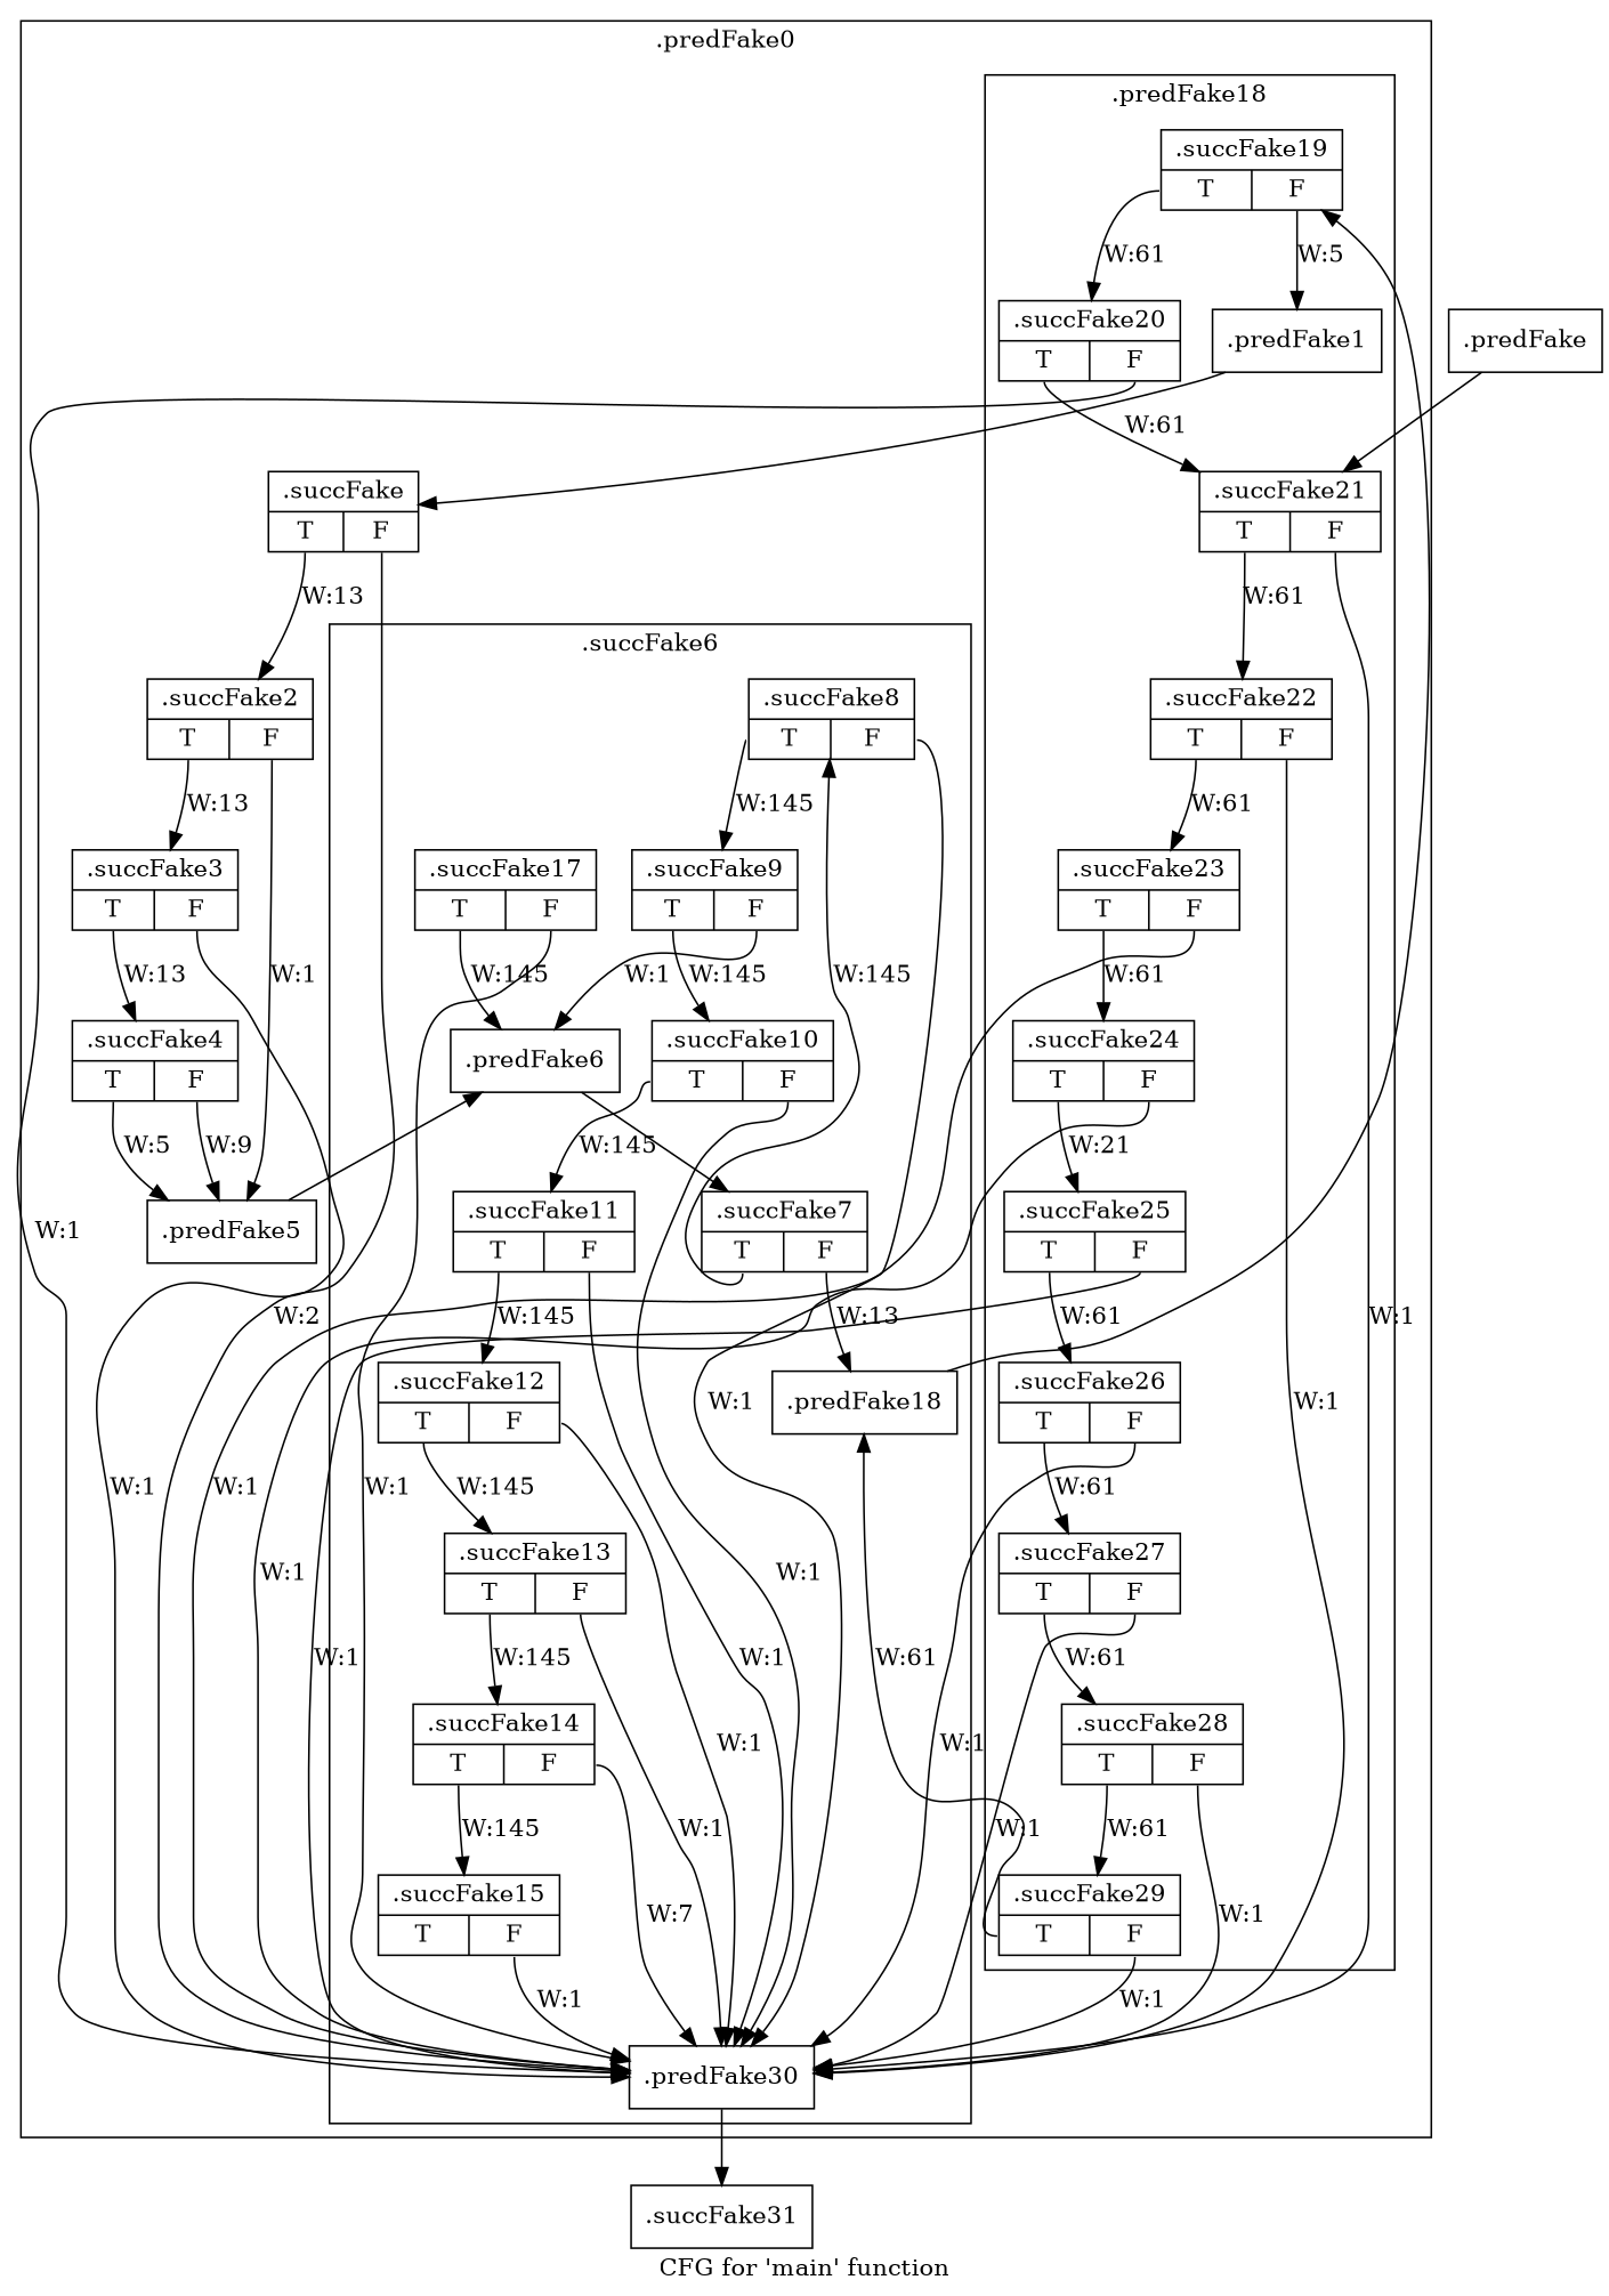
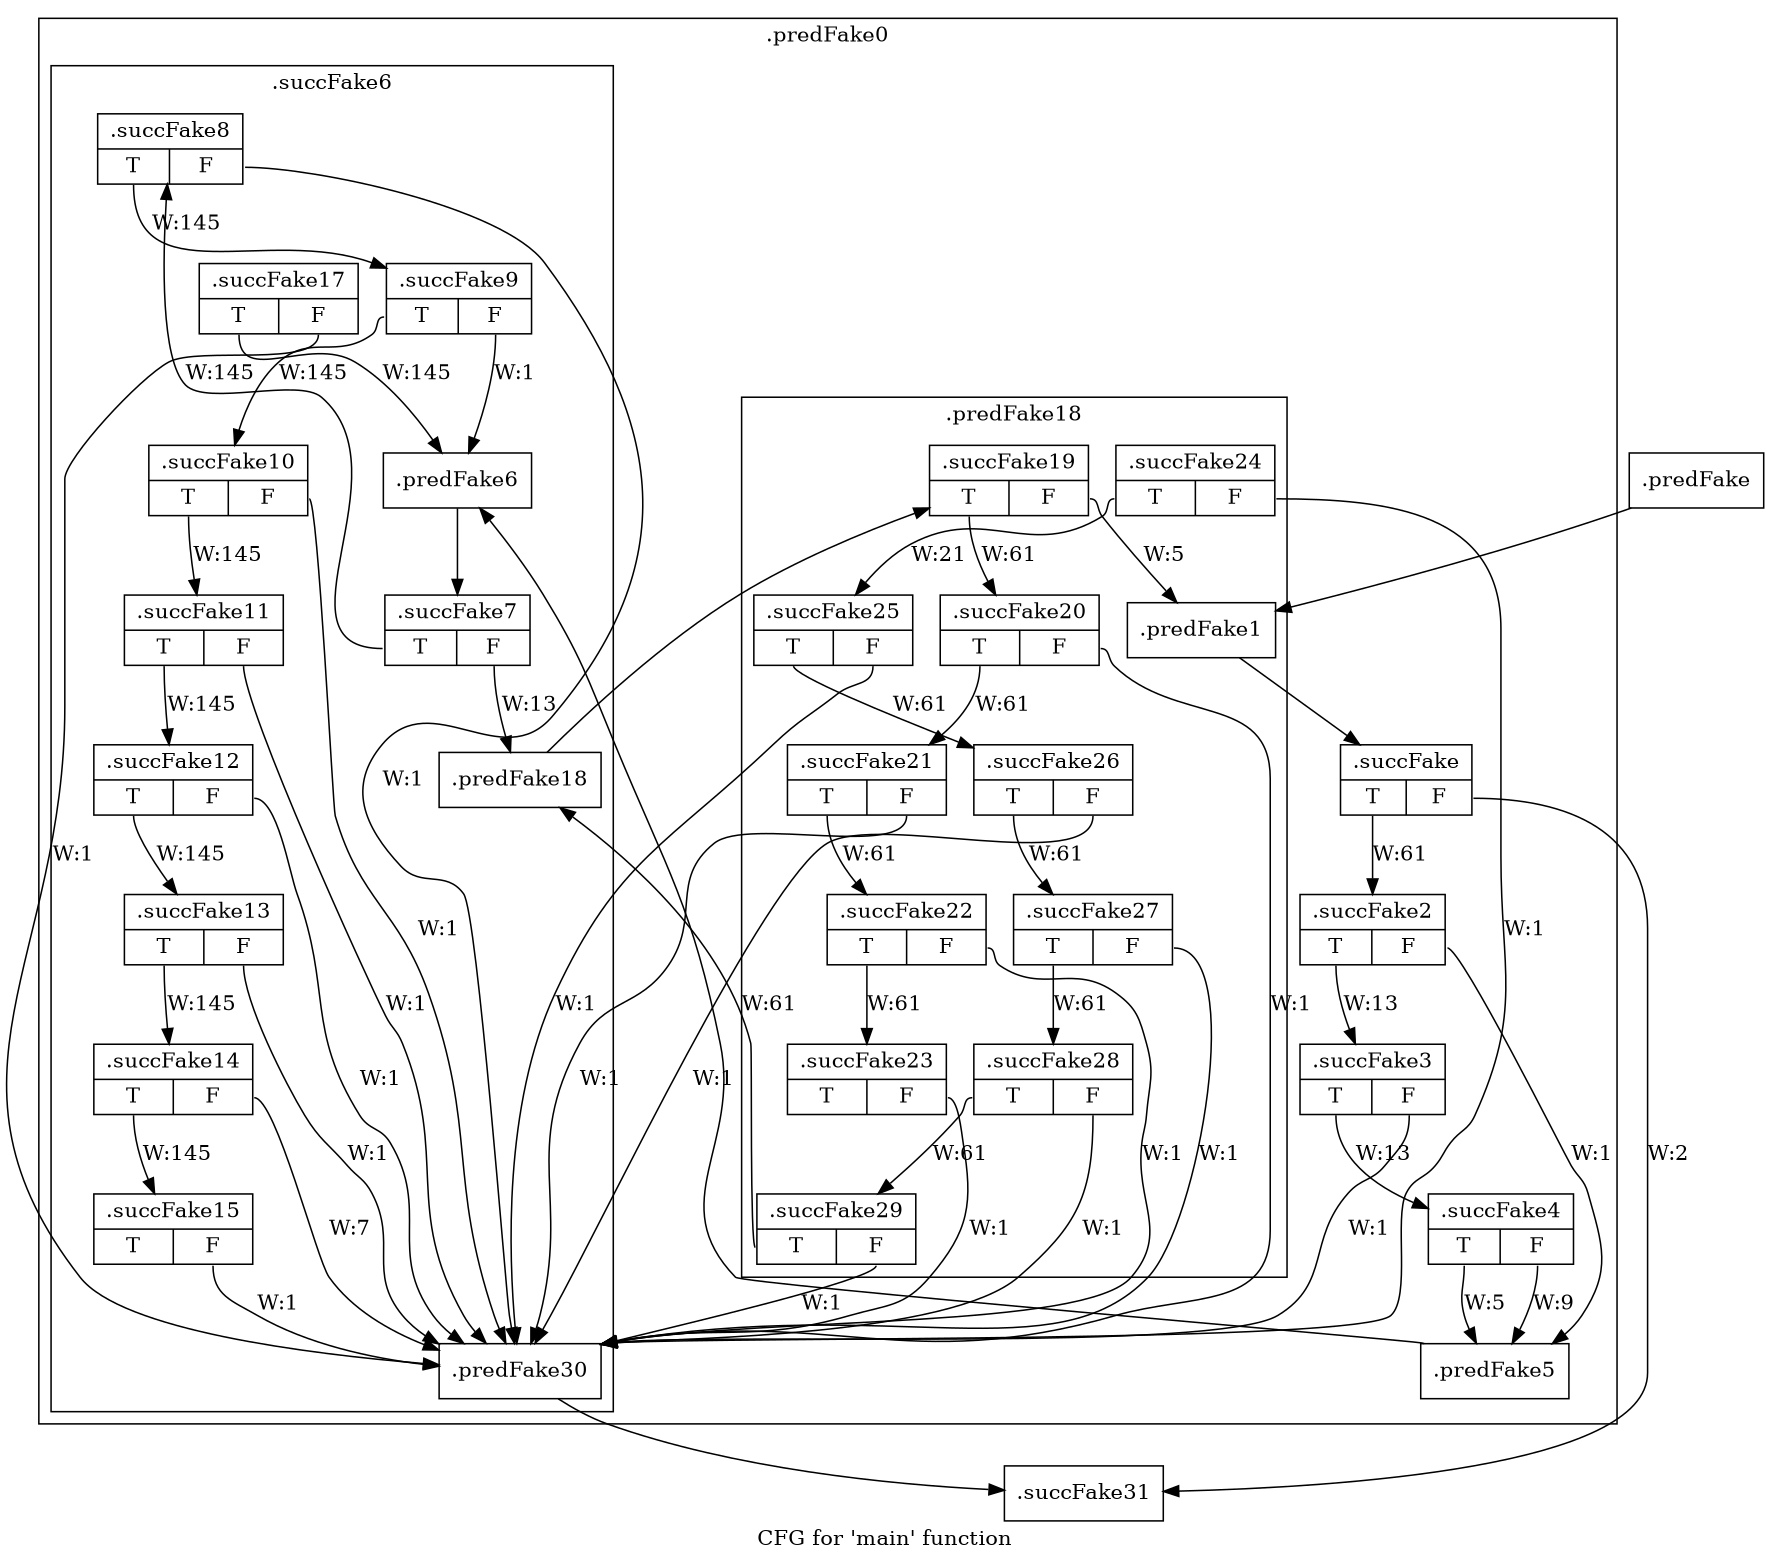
  digraph {
    label="CFG for 'main' function"
    node [filename="../../../../test/vitis_test.cpp" linenumber=61 shape=record]
    edge [execusionnum=0 filename="../../../../test/vitis_test.cpp" tailport=s0]
    n1 [label="{.predFake30}" linenumber=167]
    n2 [label="{.predFake6}"]
    n3 [label="{.succFake7|{<s0>T|<s1>F}}"]
    n4 [label="{.succFake8|{<s0>T|<s1>F}}" linenumber=64]
    n5 [label="{.predFake18}" linenumber=113]
    n6 [label="{.succFake9|{<s0>T|<s1>F}}" linenumber=69]
    n7 [label="{.succFake10|{<s0>T|<s1>F}}" linenumber=74]
    n8 [label="{.succFake11|{<s0>T|<s1>F}}" linenumber=79]
    n9 [label="{.succFake12|{<s0>T|<s1>F}}" linenumber=84]
    n10 [label="{.succFake13|{<s0>T|<s1>F}}" linenumber=89]
    n11 [label="{.succFake14|{<s0>T|<s1>F}}" linenumber=94]
    n12 [label="{.succFake15|{<s0>T|<s1>F}}" linenumber=99]
    n13 [label="{.succFake17|{<s0>T|<s1>F}}" linenumber=109]
    n14 [label="{.predFake1}" linenumber=44]
    n15 [label="{.succFake19|{<s0>T|<s1>F}}" linenumber=113]
    n16 [label="{.succFake20|{<s0>T|<s1>F}}" linenumber=116]
    n17 [label="{.succFake21|{<s0>T|<s1>F}}" linenumber=121]
    n18 [label="{.succFake22|{<s0>T|<s1>F}}" linenumber=126]
    n19 [label="{.succFake23|{<s0>T|<s1>F}}" linenumber=131]
    n20 [label="{.succFake24|{<s0>T|<s1>F}}" linenumber=136]
    n21 [label="{.succFake25|{<s0>T|<s1>F}}" linenumber=141]
    n22 [label="{.succFake26|{<s0>T|<s1>F}}" linenumber=146]
    n23 [label="{.succFake27|{<s0>T|<s1>F}}" linenumber=151]
    n24 [label="{.succFake28|{<s0>T|<s1>F}}" linenumber=156]
    n25 [label="{.succFake29|{<s0>T|<s1>F}}" linenumber=161]
    n26 [label="{.succFake|{<s0>T|<s1>F}}" linenumber=44]
    n27 [label="{.succFake2|{<s0>T|<s1>F}}" linenumber=47]
    n28 [label="{.predFake5}"]
    n29 [label="{.succFake3|{<s0>T|<s1>F}}" linenumber=52]
    n30 [label="{.succFake4|{<s0>T|<s1>F}}" linenumber=57]
    n31 [label="{.succFake31}" linenumber=167]
    n32 [label="{.predFake}" filename="" linenumber=""]
    subgraph cluster_1 {
      invocationtime=1
      label=".predFake0"
      tripcount=0
      n26
      n27
      n28
      n29
      n30
      subgraph cluster_2 {
        invocationtime=-1
        label=".succFake6"
        tripcount=0
        n1
        n2
        n3
        n4
        n5
        n6
        n7
        n8
        n9
        n10
        n11
        n12
        n13
      }
      subgraph cluster_3 {
        invocationtime=13
        label=".predFake18"
        tripcount=0
        n14
        n15
        n16
        n17
        n18
        n19
        n20
        n21
        n22
        n23
        n24
        n25
      }
    }
    n1 -> n31 [execusionnum=1]
    n2 -> n3 [execusionnum=156]
    n3 -> n4 [callList="1:62; 2:63; 13:63" execusionnum=144 label="W:145"]
    n3 -> n5 [execusionnum=12 label="W:13" tailport=s1]
    n4 -> n1 [label="W:1" tailport=s1]
    n4 -> n6 [callList="1:67; 7:68; 13:68" execusionnum=144 label="W:145"]
    n5 -> n15 [execusionnum=72]
    n6 -> n2 [label="W:1" tailport=s1]
    n6 -> n7 [callList="1:72; 8:73; 13:73" execusionnum=144 label="W:145"]
    n7 -> n1 [label="W:1" tailport=s1]
    n7 -> n8 [callList="1:77; 10:78; 13:78" execusionnum=144 label="W:145"]
    n8 -> n1 [label="W:1" tailport=s1]
    n8 -> n9 [callList="1:82; 13:83" execusionnum=144 label="W:145"]
    n9 -> n1 [label="W:1" tailport=s1]
    n9 -> n10 [callList="1:87; 14:88" execusionnum=144 label="W:145"]
    n10 -> n1 [label="W:1" tailport=s1]
    n10 -> n11 [callList="1:92; 15:93" execusionnum=144 label="W:145"]
    n11 -> n1 [label="W:7" tailport=s1]
    n11 -> n12 [callList="1:97; 16:98" execusionnum=144 label="W:145"]
    n12 -> n1 [label="W:1" tailport=s1]
    n13 -> n1 [label="W:1" tailport=s1]
    n13 -> n2 [execusionnum=144 label="W:145"]
    n14 -> n26 [execusionnum=13]
    n15 -> n14 [execusionnum=12 label="W:5" tailport=s1]
    n15 -> n16 [callList="1:114; 19:115; 13:115" execusionnum=60 label="W:61" memoryops="; "]
    n16 -> n1 [label="W:1" tailport=s1]
    n16 -> n17 [callList="1:119; 20:120; 13:120" execusionnum=60 label="W:61" memoryops="; "]
    n17 -> n1 [label="W:1" tailport=s1]
    n17 -> n18 [callList="1:124; 21:125; 13:125" execusionnum=60 label="W:61" memoryops="; "]
    n18 -> n1 [label="W:1" tailport=s1]
    n18 -> n19 [callList="1:129; 22:130; 13:130" execusionnum=60 label="W:61" memoryops="; "]
    n19 -> n1 [label="W:1" tailport=s1]
-   n19 -> n20 [callList="1:134; 3:135" execusionnum=60 label="W:61" memoryops="; "]
    n20 -> n1 [label="W:1" tailport=s1]
    n20 -> n21 [callList="1:139; 24:140" execusionnum=60 label="W:21" memoryops="; "]
    n21 -> n1 [label="W:1" tailport=s1]
    n21 -> n22 [callList="1:144; 25:145" execusionnum=60 label="W:61" memoryops="; "]
    n22 -> n1 [label="W:1" tailport=s1]
    n22 -> n23 [callList="1:149; 26:150" execusionnum=60 label="W:61" memoryops="; "]
    n23 -> n1 [label="W:1" tailport=s1]
    n23 -> n24 [callList="1:154; 27:155" execusionnum=60 label="W:61" memoryops="; "]
    n24 -> n1 [label="W:1" tailport=s1]
    n24 -> n25 [callList="1:159; 28:160" execusionnum=60 label="W:61" memoryops="; "]
    n25 -> n1 [label="W:1" tailport=s1]
    n25 -> n5 [execusionnum=60 label="W:61"]
-   n26 -> n1 [execusionnum=1 label="W:2" tailport=s1]
-   n26 -> n27 [callList="1:45; 6:46; 13:46" execusionnum=12 label="W:13"]
+   n26 -> n31 [execusionnum=1 label="W:2" tailport=s1]
+   n26 -> n27 [callList="1:45; 6:46; 13:46" execusionnum=12 label="W:61"]
    n27 -> n28 [label="W:1" tailport=s1]
    n27 -> n29 [callList="1:50; 11:51; 13:51" execusionnum=12 label="W:13"]
    n28 -> n2 [execusionnum=12]
    n29 -> n1 [label="W:1" tailport=s1]
    n29 -> n30 [callList="1:55; 12:56; 13:56" execusionnum=12 label="W:13"]
    n30 -> n28 [label="W:5" execusionnum="" filename=""]
    n30 -> n28 [execusionnum=8 label="W:9" tailport=s1]
-   n32 -> n17 [callList="8:26" execusionnum=1]
+   n32 -> n14 [callList="8:26" execusionnum=1]
  }
